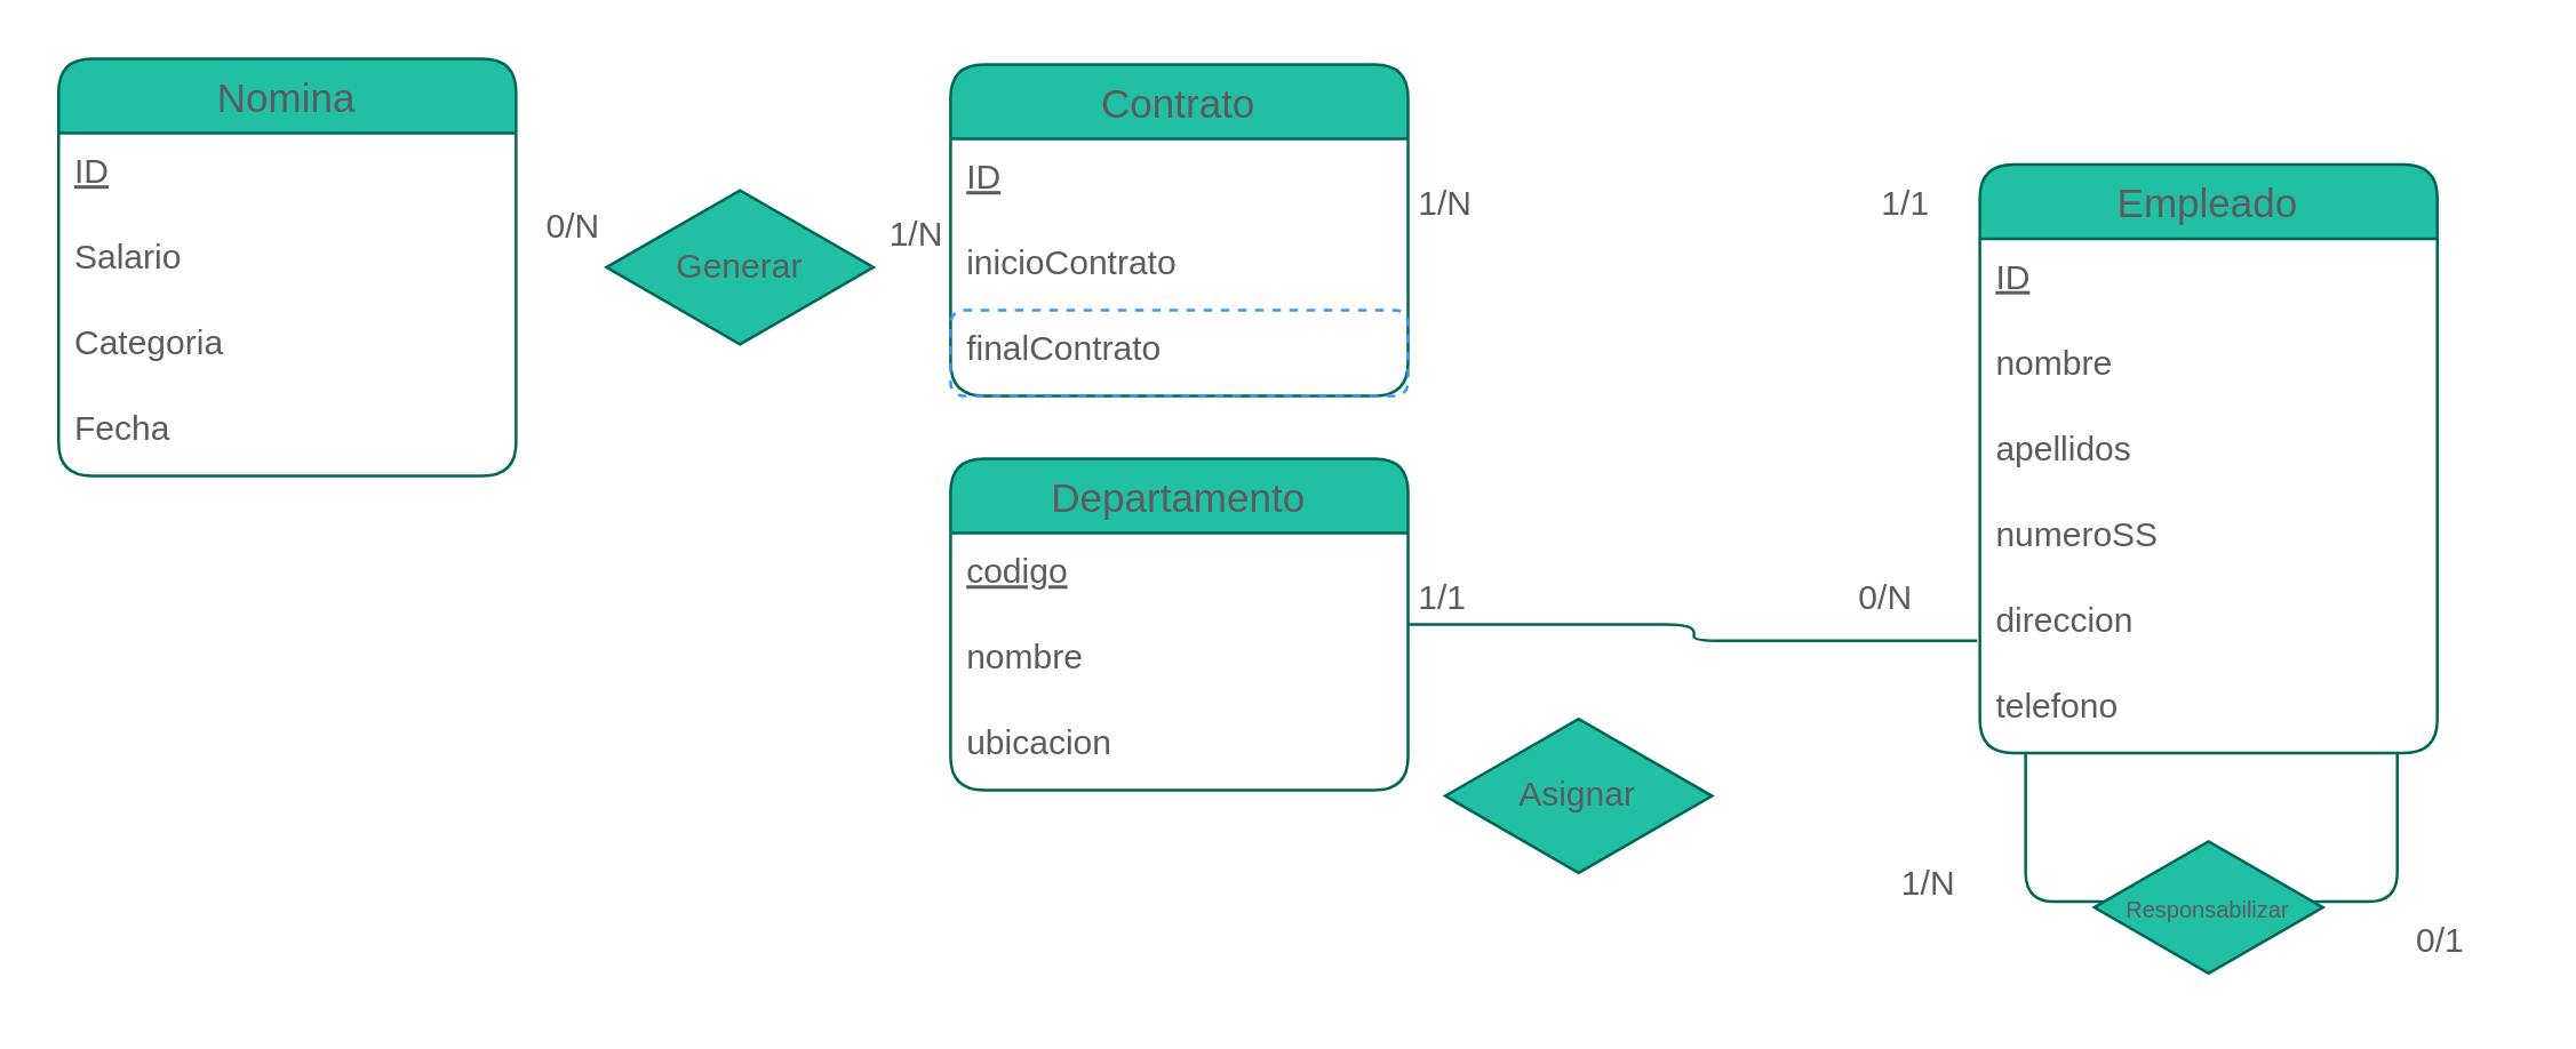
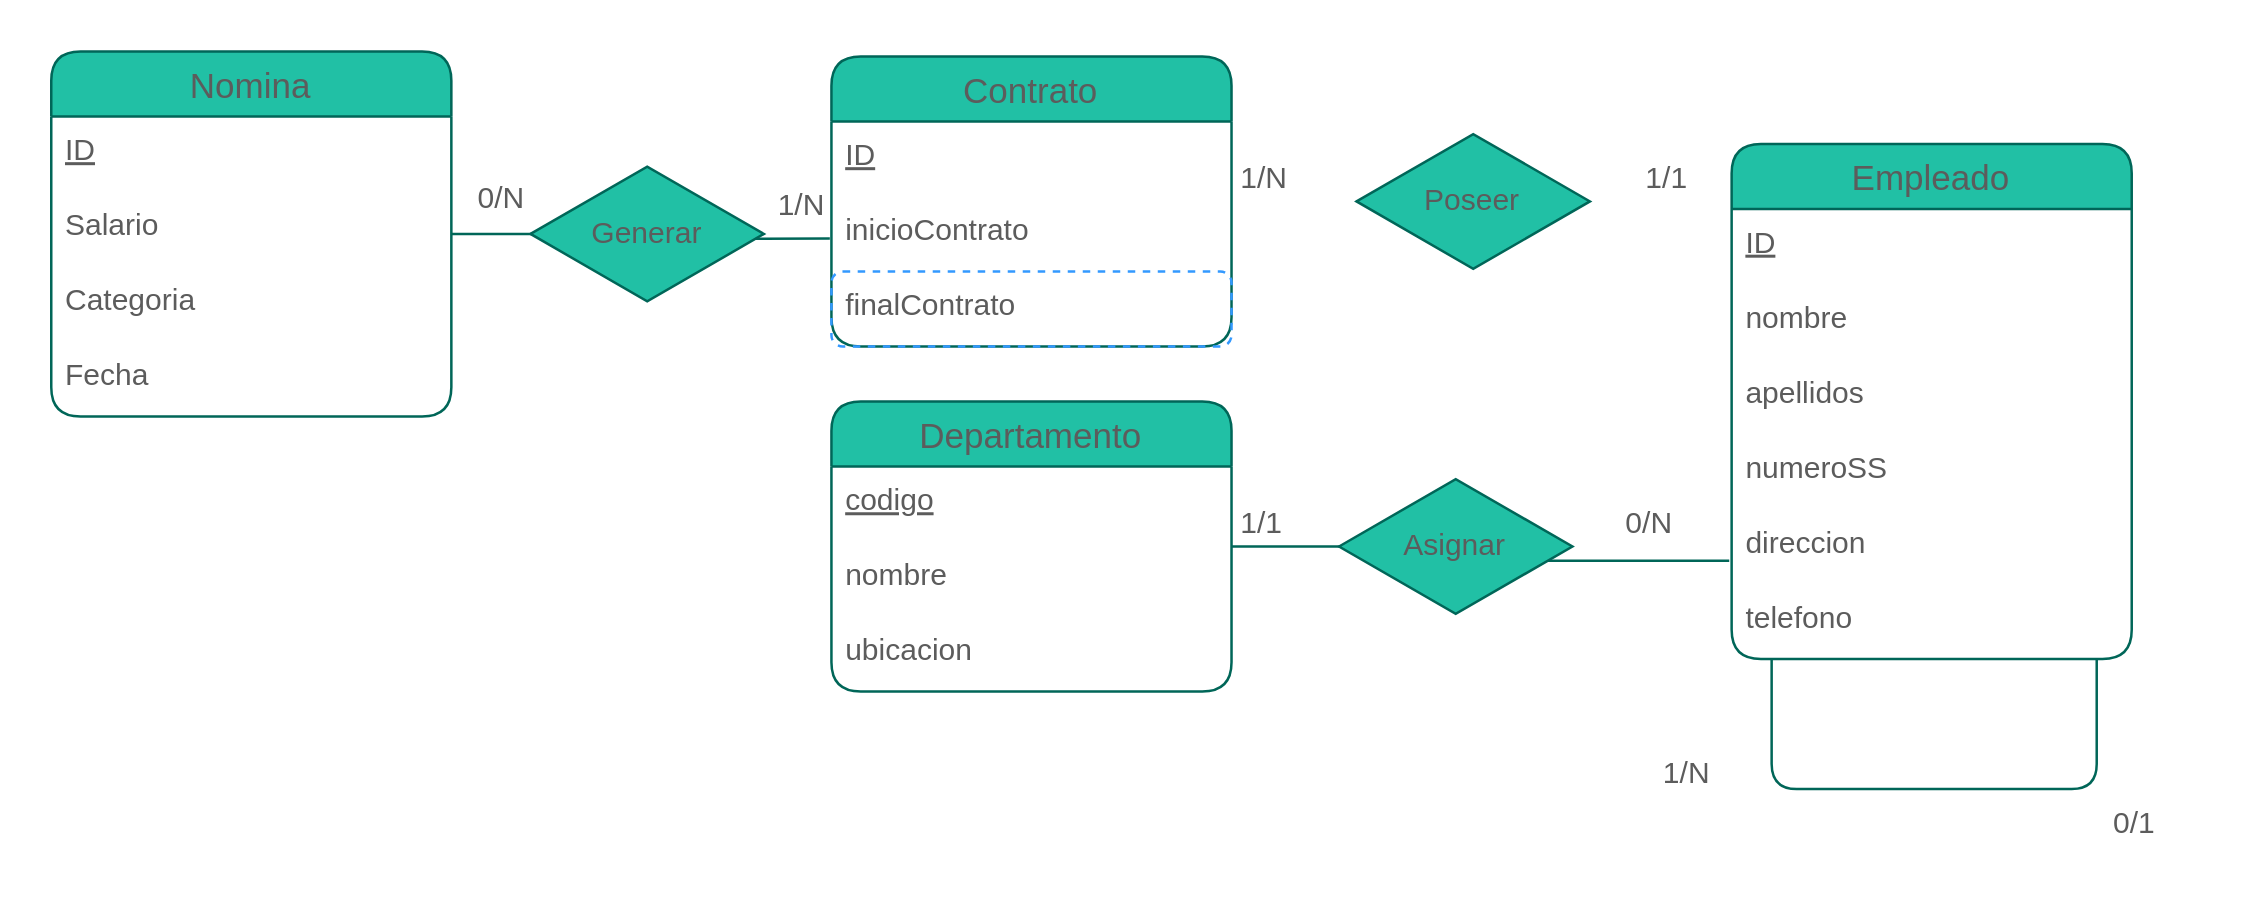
  <mxCell id="0" />
  <mxCell id="1" parent="0" />
  <mxCell id="2" value="Empleado" style="swimlane;fontStyle=0;childLayout=stackLayout;horizontal=1;startSize=26;horizontalStack=0;resizeParent=1;resizeParentMax=0;resizeLast=0;collapsible=1;marginBottom=0;align=center;fontSize=14;fillColor=#21C0A5;strokeColor=#006658;fontColor=#5C5C5C;rounded=1;" parent="1" vertex="1"><mxGeometry x="692" y="57" width="160" height="206" as="geometry" /></mxCell>
  <mxCell id="3" value="ID" style="text;strokeColor=none;fillColor=none;spacingLeft=4;spacingRight=4;overflow=hidden;rotatable=0;points=[[0,0.5],[1,0.5]];portConstraint=eastwest;fontSize=12;fontStyle=4;fontColor=#5C5C5C;rounded=1;" parent="2" vertex="1"><mxGeometry y="26" width="160" height="30" as="geometry" /></mxCell>
  <mxCell id="4" value="nombre" style="text;strokeColor=none;fillColor=none;spacingLeft=4;spacingRight=4;overflow=hidden;rotatable=0;points=[[0,0.5],[1,0.5]];portConstraint=eastwest;fontSize=12;fontColor=#5C5C5C;rounded=1;" parent="2" vertex="1"><mxGeometry y="56" width="160" height="30" as="geometry" /></mxCell>
  <mxCell id="5" value="apellidos" style="text;strokeColor=none;fillColor=none;spacingLeft=4;spacingRight=4;overflow=hidden;rotatable=0;points=[[0,0.5],[1,0.5]];portConstraint=eastwest;fontSize=12;fontColor=#5C5C5C;rounded=1;" parent="2" vertex="1"><mxGeometry y="86" width="160" height="30" as="geometry" /></mxCell>
  <mxCell id="6" value="numeroSS" style="text;strokeColor=none;fillColor=none;spacingLeft=4;spacingRight=4;overflow=hidden;rotatable=0;points=[[0,0.5],[1,0.5]];portConstraint=eastwest;fontSize=12;fontColor=#5C5C5C;rounded=1;" parent="2" vertex="1"><mxGeometry y="116" width="160" height="30" as="geometry" /></mxCell>
  <mxCell id="7" value="direccion" style="text;strokeColor=none;fillColor=none;spacingLeft=4;spacingRight=4;overflow=hidden;rotatable=0;points=[[0,0.5],[1,0.5]];portConstraint=eastwest;fontSize=12;fontColor=#5C5C5C;rounded=1;" parent="2" vertex="1"><mxGeometry y="146" width="160" height="30" as="geometry" /></mxCell>
  <mxCell id="8" value="telefono" style="text;strokeColor=none;fillColor=none;spacingLeft=4;spacingRight=4;overflow=hidden;rotatable=0;points=[[0,0.5],[1,0.5]];portConstraint=eastwest;fontSize=12;fontColor=#5C5C5C;rounded=1;" parent="2" vertex="1"><mxGeometry y="176" width="160" height="30" as="geometry" /></mxCell>
  <mxCell id="9" value="Contrato" style="swimlane;fontStyle=0;childLayout=stackLayout;horizontal=1;startSize=26;horizontalStack=0;resizeParent=1;resizeParentMax=0;resizeLast=0;collapsible=1;marginBottom=0;align=center;fontSize=14;rounded=1;fontColor=#5C5C5C;strokeColor=#006658;fillColor=#21C0A5;" parent="1" vertex="1"><mxGeometry x="332" y="22" width="160" height="116" as="geometry" /></mxCell>
  <mxCell id="10" value="ID" style="text;strokeColor=none;fillColor=none;spacingLeft=4;spacingRight=4;overflow=hidden;rotatable=0;points=[[0,0.5],[1,0.5]];portConstraint=eastwest;fontSize=12;rounded=1;fontColor=#5C5C5C;fontStyle=4" parent="9" vertex="1"><mxGeometry y="26" width="160" height="30" as="geometry" /></mxCell>
  <mxCell id="11" value="inicioContrato" style="text;strokeColor=none;fillColor=none;spacingLeft=4;spacingRight=4;overflow=hidden;rotatable=0;points=[[0,0.5],[1,0.5]];portConstraint=eastwest;fontSize=12;rounded=1;fontColor=#5C5C5C;" parent="9" vertex="1"><mxGeometry y="56" width="160" height="30" as="geometry" /></mxCell>
  <mxCell id="12" value="finalContrato" style="text;strokeColor=#3399FF;fillColor=none;spacingLeft=4;spacingRight=4;overflow=hidden;rotatable=0;points=[[0,0.5],[1,0.5]];portConstraint=eastwest;fontSize=12;rounded=1;fontColor=#5C5C5C;dashed=1;" parent="9" vertex="1"><mxGeometry y="86" width="160" height="30" as="geometry" /></mxCell>
+ <mxCell id="13" value="Poseer" style="html=1;whiteSpace=wrap;aspect=fixed;shape=isoRectangle;rounded=1;fontColor=#5C5C5C;strokeColor=#006658;fillColor=#21C0A5;" parent="1" vertex="1"><mxGeometry x="542" y="52" width="93.33" height="56" as="geometry" /></mxCell>
+ <mxCell id="14" style="edgeStyle=orthogonalEdgeStyle;rounded=1;orthogonalLoop=1;jettySize=auto;html=1;exitX=1;exitY=0.5;exitDx=0;exitDy=0;entryX=-0.004;entryY=0.562;entryDx=0;entryDy=0;entryPerimeter=0;fontColor=#5C5C5C;endArrow=none;endFill=0;strokeColor=#006658;fillColor=#21C0A5;" parent="1" source="15" target="11" edge="1"><mxGeometry relative="1" as="geometry" /></mxCell>
  <mxCell id="15" value="Nomina" style="swimlane;fontStyle=0;childLayout=stackLayout;horizontal=1;startSize=26;horizontalStack=0;resizeParent=1;resizeParentMax=0;resizeLast=0;collapsible=1;marginBottom=0;align=center;fontSize=14;rounded=1;fontColor=#5C5C5C;strokeColor=#006658;fillColor=#21C0A5;" parent="1" vertex="1"><mxGeometry x="20" y="20" width="160" height="146" as="geometry" /></mxCell>
  <mxCell id="16" value="ID" style="text;strokeColor=none;fillColor=none;spacingLeft=4;spacingRight=4;overflow=hidden;rotatable=0;points=[[0,0.5],[1,0.5]];portConstraint=eastwest;fontSize=12;rounded=1;fontColor=#5C5C5C;fontStyle=4" parent="15" vertex="1"><mxGeometry y="26" width="160" height="30" as="geometry" /></mxCell>
  <mxCell id="17" value="Salario" style="text;strokeColor=none;fillColor=none;spacingLeft=4;spacingRight=4;overflow=hidden;rotatable=0;points=[[0,0.5],[1,0.5]];portConstraint=eastwest;fontSize=12;rounded=1;fontColor=#5C5C5C;" parent="15" vertex="1"><mxGeometry y="56" width="160" height="30" as="geometry" /></mxCell>
  <mxCell id="18" value="Categoria" style="text;strokeColor=none;fillColor=none;spacingLeft=4;spacingRight=4;overflow=hidden;rotatable=0;points=[[0,0.5],[1,0.5]];portConstraint=eastwest;fontSize=12;rounded=1;fontColor=#5C5C5C;" parent="15" vertex="1"><mxGeometry y="86" width="160" height="30" as="geometry" /></mxCell>
  <mxCell id="19" value="Fecha" style="text;strokeColor=none;fillColor=none;spacingLeft=4;spacingRight=4;overflow=hidden;rotatable=0;points=[[0,0.5],[1,0.5]];portConstraint=eastwest;fontSize=12;rounded=1;fontColor=#5C5C5C;" parent="15" vertex="1"><mxGeometry y="116" width="160" height="30" as="geometry" /></mxCell>
  <mxCell id="20" value="Generar" style="html=1;whiteSpace=wrap;aspect=fixed;shape=isoRectangle;rounded=1;fontColor=#5C5C5C;strokeColor=#006658;fillColor=#21C0A5;" parent="1" vertex="1"><mxGeometry x="211.67" y="65" width="93.33" height="56" as="geometry" /></mxCell>
  <mxCell id="21" style="edgeStyle=orthogonalEdgeStyle;rounded=1;orthogonalLoop=1;jettySize=auto;html=1;entryX=-0.006;entryY=0.689;entryDx=0;entryDy=0;entryPerimeter=0;fontColor=#5C5C5C;endArrow=none;endFill=0;strokeColor=#006658;fillColor=#21C0A5;" parent="1" source="22" target="7" edge="1"><mxGeometry relative="1" as="geometry" /></mxCell>
  <mxCell id="22" value="Departamento" style="swimlane;fontStyle=0;childLayout=stackLayout;horizontal=1;startSize=26;horizontalStack=0;resizeParent=1;resizeParentMax=0;resizeLast=0;collapsible=1;marginBottom=0;align=center;fontSize=14;rounded=1;fontColor=#5C5C5C;strokeColor=#006658;fillColor=#21C0A5;" parent="1" vertex="1"><mxGeometry x="332" y="160" width="160" height="116" as="geometry" /></mxCell>
  <mxCell id="23" value="codigo" style="text;strokeColor=none;fillColor=none;spacingLeft=4;spacingRight=4;overflow=hidden;rotatable=0;points=[[0,0.5],[1,0.5]];portConstraint=eastwest;fontSize=12;rounded=1;fontColor=#5C5C5C;fontStyle=4" parent="22" vertex="1"><mxGeometry y="26" width="160" height="30" as="geometry" /></mxCell>
  <mxCell id="24" value="nombre" style="text;strokeColor=none;fillColor=none;spacingLeft=4;spacingRight=4;overflow=hidden;rotatable=0;points=[[0,0.5],[1,0.5]];portConstraint=eastwest;fontSize=12;rounded=1;fontColor=#5C5C5C;" parent="22" vertex="1"><mxGeometry y="56" width="160" height="30" as="geometry" /></mxCell>
  <mxCell id="25" value="ubicacion" style="text;strokeColor=none;fillColor=none;spacingLeft=4;spacingRight=4;overflow=hidden;rotatable=0;points=[[0,0.5],[1,0.5]];portConstraint=eastwest;fontSize=12;rounded=1;fontColor=#5C5C5C;" parent="22" vertex="1"><mxGeometry y="86" width="160" height="30" as="geometry" /></mxCell>
- <mxCell id="26" value="Asignar" style="html=1;whiteSpace=wrap;aspect=fixed;shape=isoRectangle;rounded=1;fontColor=#5C5C5C;strokeColor=#006658;fillColor=#21C0A5;" parent="1" vertex="1"><mxGeometry x="505" y="250" width="93.33" height="56" as="geometry" /></mxCell>
+ <mxCell id="26" value="Asignar" style="html=1;whiteSpace=wrap;aspect=fixed;shape=isoRectangle;rounded=1;fontColor=#5C5C5C;strokeColor=#006658;fillColor=#21C0A5;" parent="1" vertex="1"><mxGeometry x="535" y="190" width="93.33" height="56" as="geometry" /></mxCell>
  <mxCell id="27" value="1/N" style="text;strokeColor=none;fillColor=none;spacingLeft=4;spacingRight=4;overflow=hidden;rotatable=0;points=[[0,0.5],[1,0.5]];portConstraint=eastwest;fontSize=12;fontColor=#5C5C5C;rounded=1;" parent="1" vertex="1"><mxGeometry x="659" y="295" width="40" height="30" as="geometry" /></mxCell>
  <mxCell id="28" value="0/1" style="text;strokeColor=none;fillColor=none;spacingLeft=4;spacingRight=4;overflow=hidden;rotatable=0;points=[[0,0.5],[1,0.5]];portConstraint=eastwest;fontSize=12;fontColor=#5C5C5C;rounded=1;" parent="1" vertex="1"><mxGeometry x="839" y="315" width="40" height="30" as="geometry" /></mxCell>
  <mxCell id="29" value="0/N" style="text;strokeColor=none;fillColor=none;spacingLeft=4;spacingRight=4;overflow=hidden;rotatable=0;points=[[0,0.5],[1,0.5]];portConstraint=eastwest;fontSize=12;fontColor=#5C5C5C;rounded=1;" parent="1" vertex="1"><mxGeometry x="644" y="195" width="40" height="30" as="geometry" /></mxCell>
  <mxCell id="30" value="1/1" style="text;strokeColor=none;fillColor=none;spacingLeft=4;spacingRight=4;overflow=hidden;rotatable=0;points=[[0,0.5],[1,0.5]];portConstraint=eastwest;fontSize=12;fontColor=#5C5C5C;rounded=1;" parent="1" vertex="1"><mxGeometry x="490" y="195" width="40" height="30" as="geometry" /></mxCell>
  <mxCell id="31" value="1/1" style="text;strokeColor=none;fillColor=none;spacingLeft=4;spacingRight=4;overflow=hidden;rotatable=0;points=[[0,0.5],[1,0.5]];portConstraint=eastwest;fontSize=12;fontColor=#5C5C5C;rounded=1;" parent="1" vertex="1"><mxGeometry x="652" y="57" width="40" height="30" as="geometry" /></mxCell>
  <mxCell id="32" value="1/N" style="text;strokeColor=none;fillColor=none;spacingLeft=4;spacingRight=4;overflow=hidden;rotatable=0;points=[[0,0.5],[1,0.5]];portConstraint=eastwest;fontSize=12;fontColor=#5C5C5C;rounded=1;" parent="1" vertex="1"><mxGeometry x="490" y="57" width="40" height="30" as="geometry" /></mxCell>
  <mxCell id="33" value="1/N" style="text;strokeColor=none;fillColor=none;spacingLeft=4;spacingRight=4;overflow=hidden;rotatable=0;points=[[0,0.5],[1,0.5]];portConstraint=eastwest;fontSize=12;fontColor=#5C5C5C;rounded=1;" parent="1" vertex="1"><mxGeometry x="305" y="68" width="40" height="30" as="geometry" /></mxCell>
  <mxCell id="34" value="0/N" style="text;strokeColor=none;fillColor=none;spacingLeft=4;spacingRight=4;overflow=hidden;rotatable=0;points=[[0,0.5],[1,0.5]];portConstraint=eastwest;fontSize=12;fontColor=#5C5C5C;rounded=1;" parent="1" vertex="1"><mxGeometry x="185" y="65" width="40" height="30" as="geometry" /></mxCell>
  <mxCell id="35" value="" style="endArrow=none;html=1;rounded=1;strokeColor=#006658;fontColor=#5C5C5C;" parent="1" edge="1"><mxGeometry relative="1" as="geometry"><mxPoint x="708" y="263" as="sourcePoint" /><mxPoint x="838" y="263" as="targetPoint" /><Array as="points"><mxPoint x="708" y="315" /><mxPoint x="838" y="315" /></Array></mxGeometry></mxCell>
- <mxCell id="36" value="&lt;font style=&quot;font-size: 8px;&quot;&gt;Responsabilizar&lt;/font&gt;" style="html=1;whiteSpace=wrap;aspect=fixed;shape=isoRectangle;fillColor=#21C0A5;strokeColor=#006658;fontColor=#5C5C5C;rounded=1;" parent="1" vertex="1"><mxGeometry x="732" y="293" width="80" height="48" as="geometry" /></mxCell>
